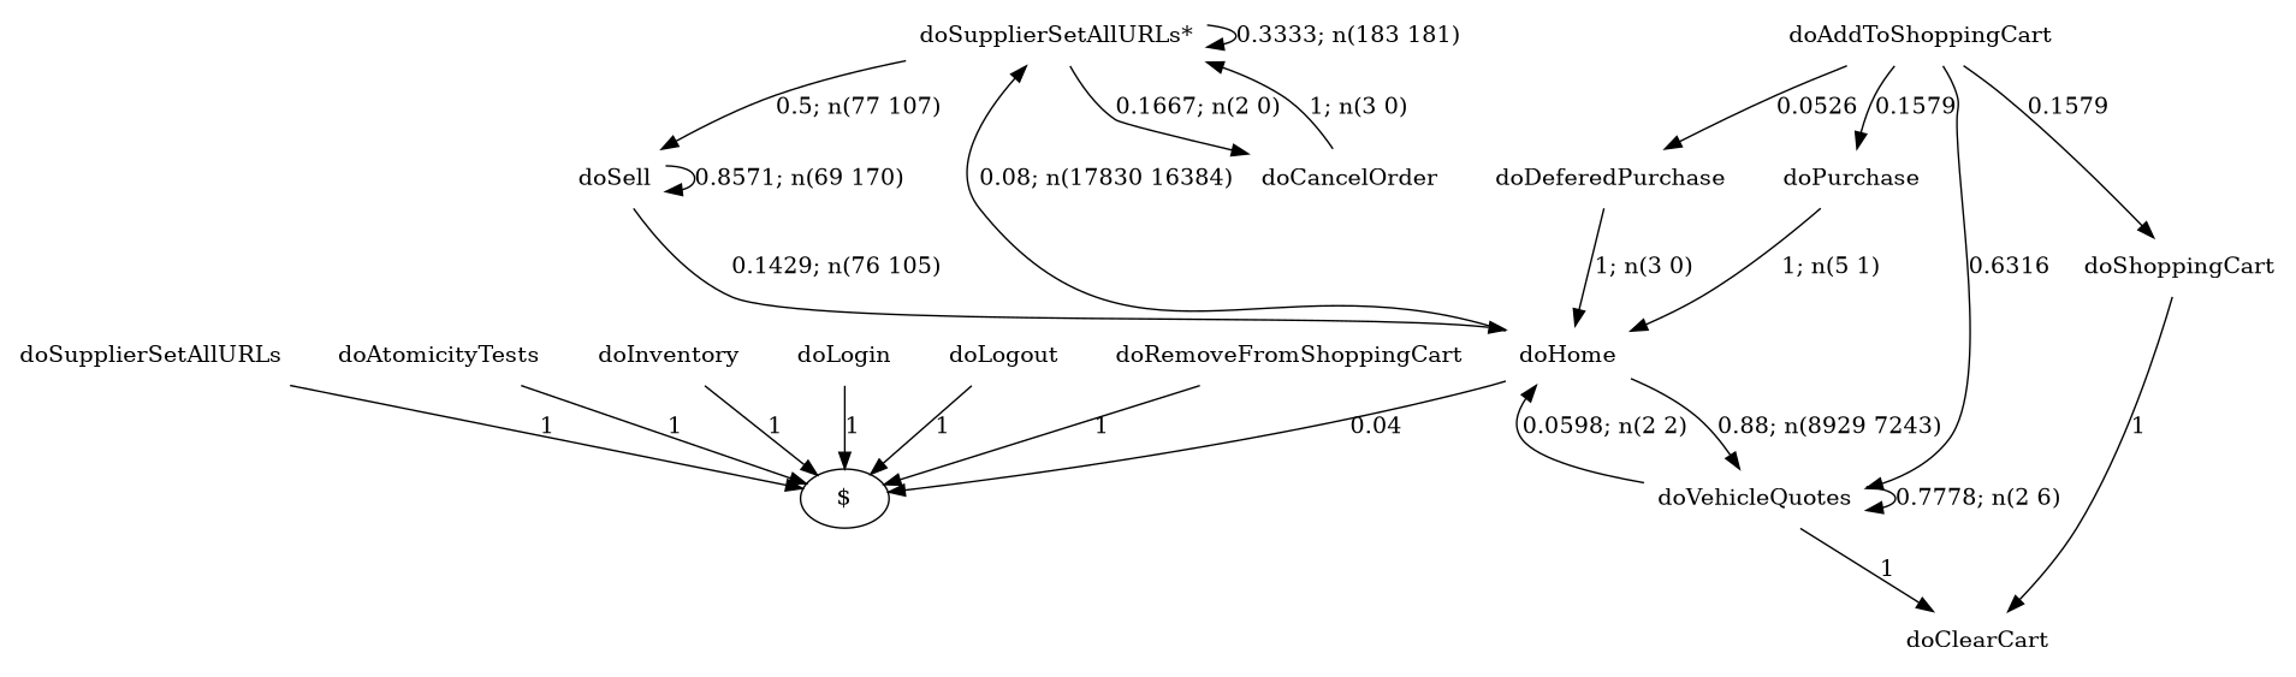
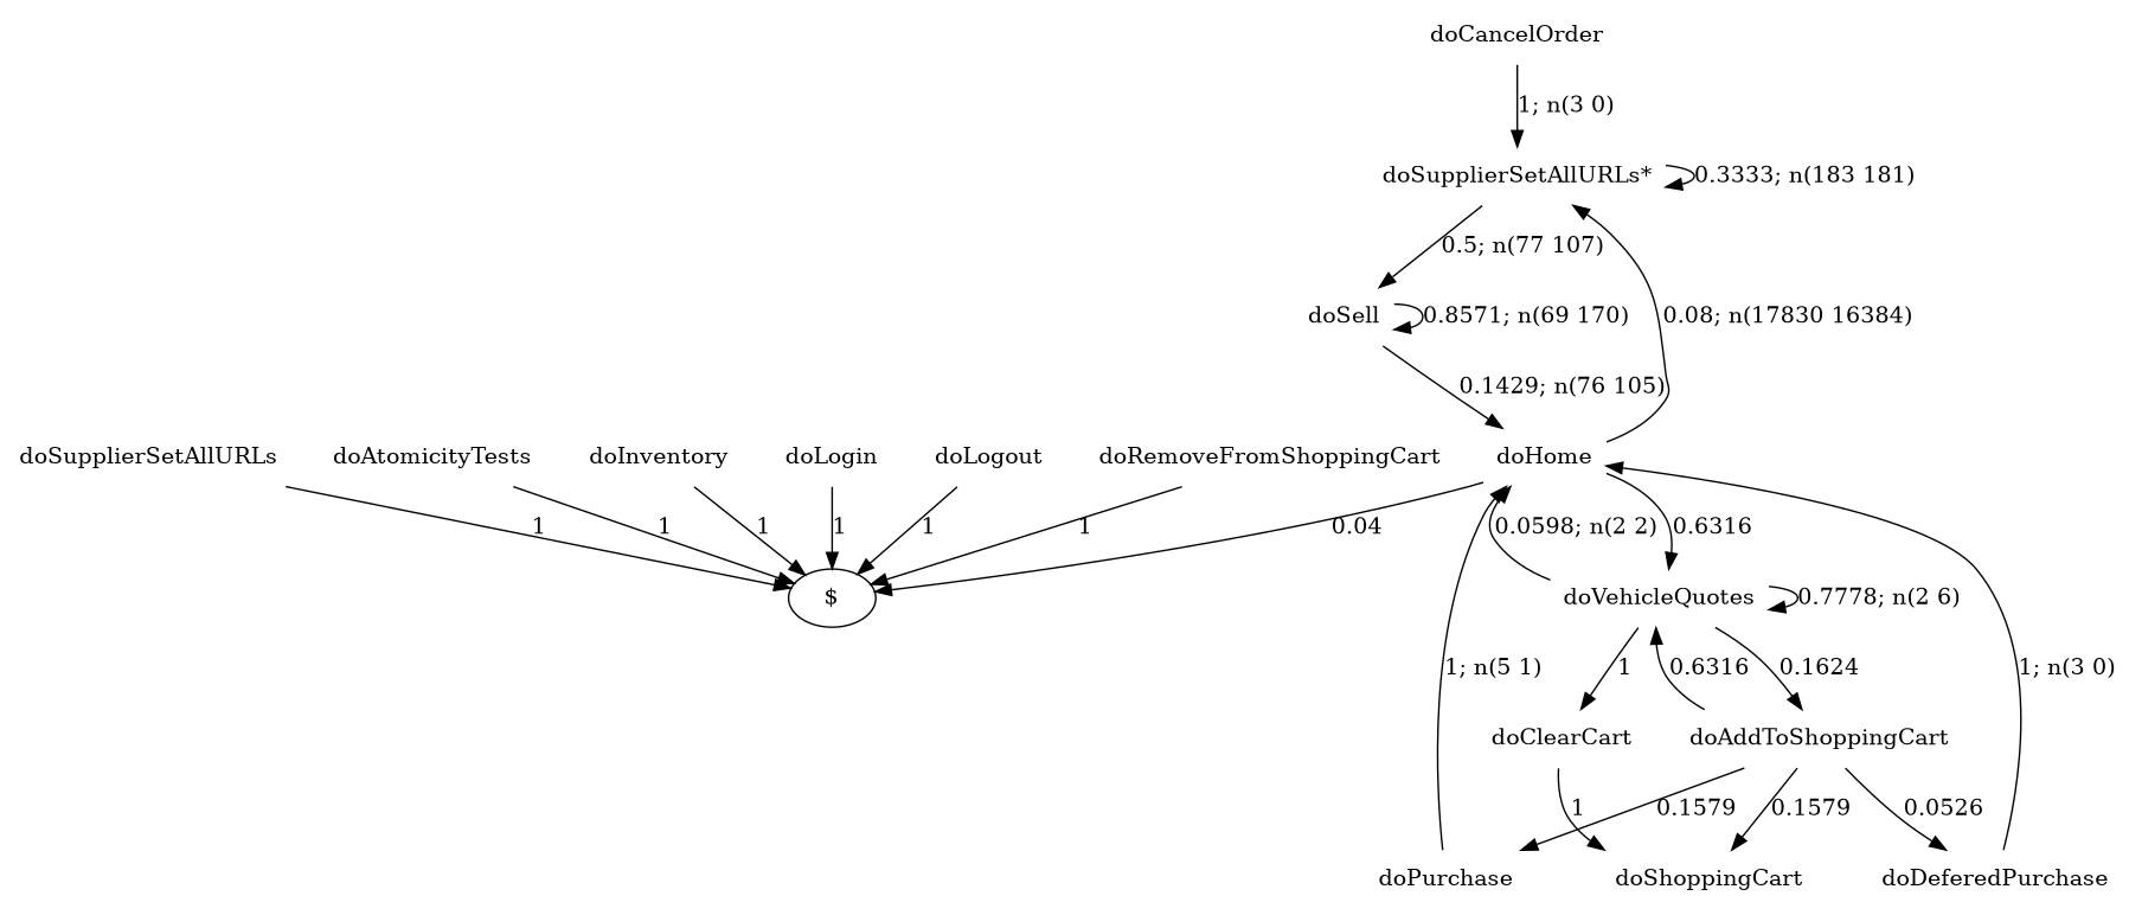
  digraph {
    node [shape=none]
    edge [style=solid]
    n1 [label="doSupplierSetAllURLs*"]
    n2 [label=doSell]
    n3 [label=doCancelOrder]
    n4 [label=doHome]
    n5 [label=doSupplierSetAllURLs]
    "$" [shape=""]
    n7 [label=doAtomicityTests]
    n8 [label=doInventory]
    n9 [label=doLogin]
    n10 [label=doVehicleQuotes]
    n11 [label=doAddToShoppingCart]
    n12 [label=doClearCart]
    n13 [label=doDeferedPurchase]
    n14 [label=doShoppingCart]
    n15 [label=doPurchase]
    n16 [label=doLogout]
    n17 [label=doRemoveFromShoppingCart]
    n1 -> n1 [label="0.3333; n(183 181)"]
    n1 -> n2 [label="0.5; n(77 107)"]
-   n1 -> n3 [label="0.1667; n(2 0)"]
    n2 -> n2 [label="0.8571; n(69 170)"]
    n2 -> n4 [label="0.1429; n(76 105)"]
    n3 -> n1 [label="1; n(3 0)"]
    n4 -> n1 [label="0.08; n(17830 16384)"]
    n4 -> "$" [label=0.04]
-   n4 -> n10 [label="0.88; n(8929 7243)"]
+   n4 -> n10 [label=0.6316]
    n5 -> "$" [label=1]
    n7 -> "$" [label=1]
    n8 -> "$" [label=1]
    n9 -> "$" [label=1]
    n10 -> n4 [label="0.0598; n(2 2)"]
    n10 -> n10 [label="0.7778; n(2 6)"]
+   n10 -> n11 [label=0.1624]
    n10 -> n12 [label=1]
    n11 -> n10 [label=0.6316]
    n11 -> n13 [label=0.0526]
    n11 -> n14 [label=0.1579]
    n11 -> n15 [label=0.1579]
    n13 -> n4 [label="1; n(3 0)"]
-   n14 -> n12 [label=1]
+   n12 -> n14 [label=1]
    n15 -> n4 [label="1; n(5 1)"]
    n16 -> "$" [label=1]
    n17 -> "$" [label=1]
  }
